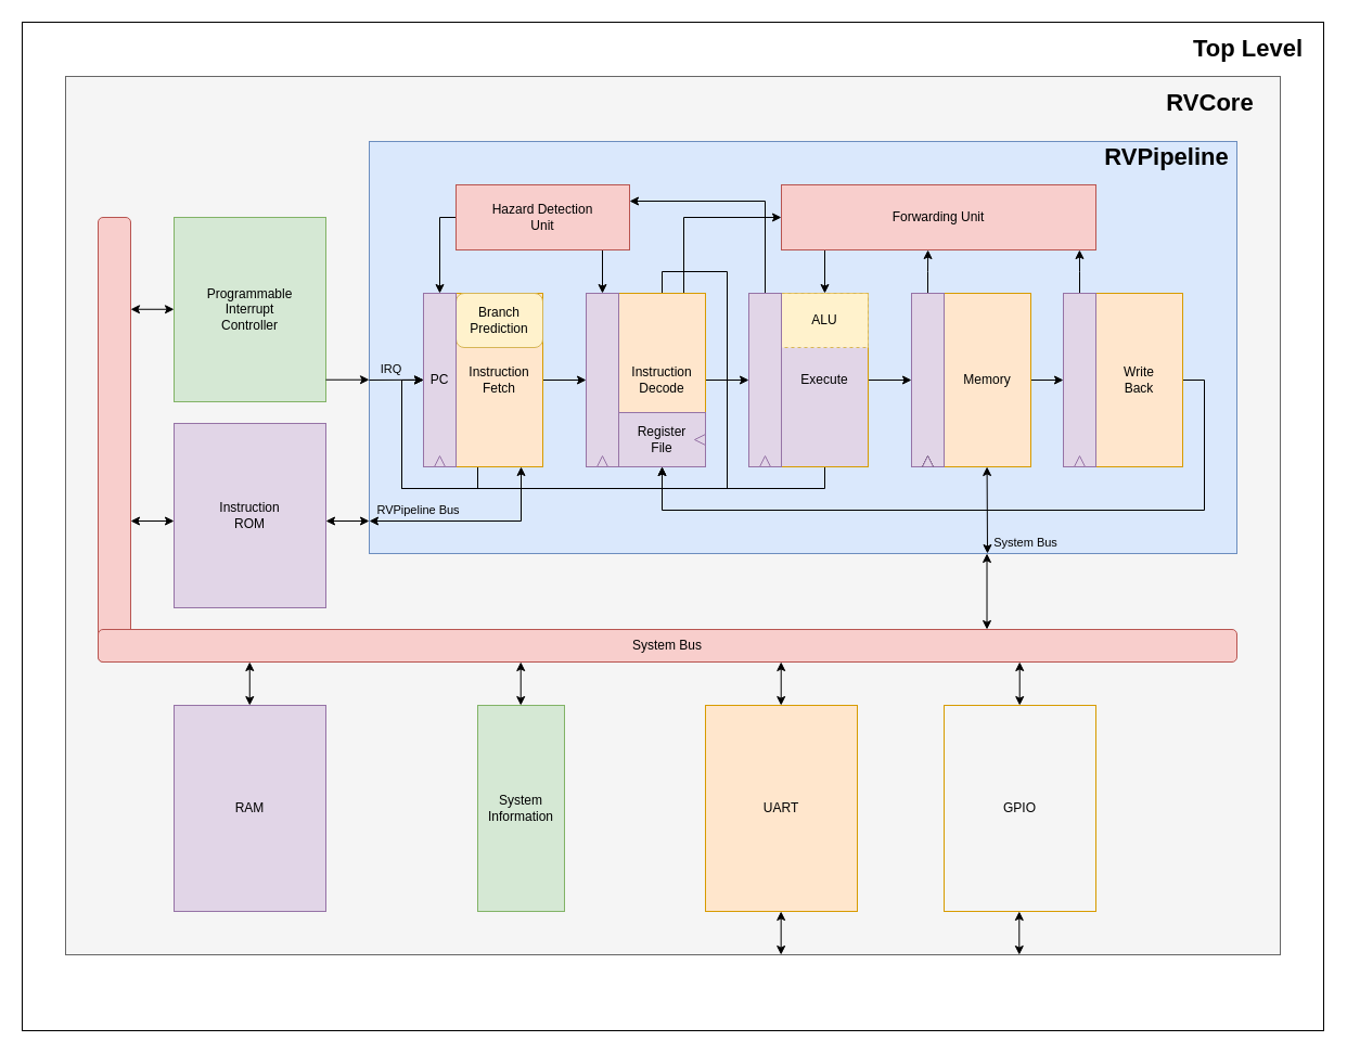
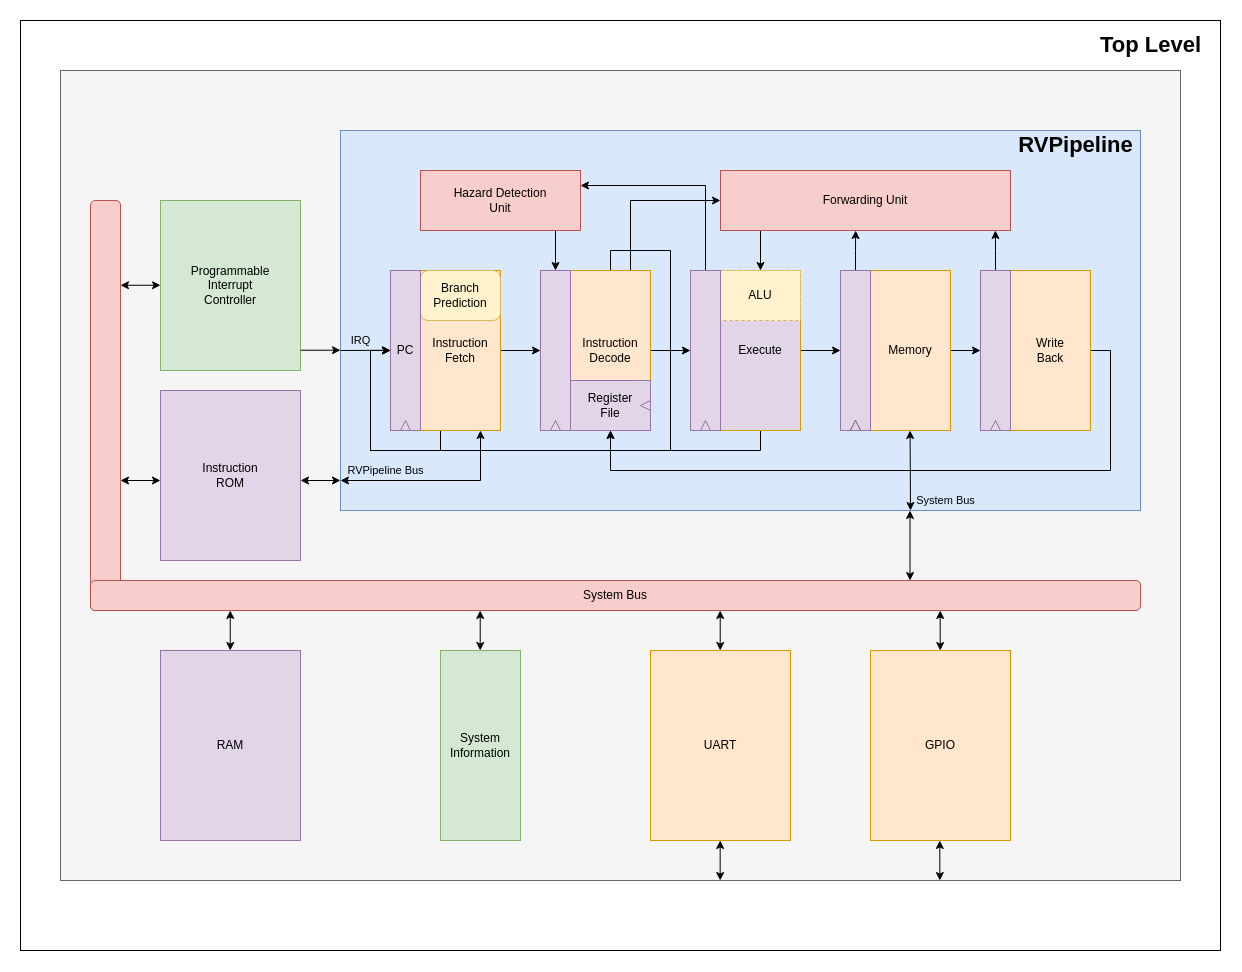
  <mxCell id="0" />
  <mxCell id="1" parent="0" />
  <mxCell id="2" value="" style="rounded=0;whiteSpace=wrap;html=1;" parent="1" vertex="1"><mxGeometry x="20" y="20" width="1200" height="930" as="geometry" /></mxCell>
  <mxCell id="3" value="" style="rounded=0;whiteSpace=wrap;html=1;fillColor=#f5f5f5;strokeColor=#666666;fontColor=#333333;" parent="1" vertex="1"><mxGeometry x="60" y="70" width="1120" height="810" as="geometry" /></mxCell>
  <mxCell id="4" value="" style="rounded=0;whiteSpace=wrap;html=1;fillColor=#dae8fc;strokeColor=#6c8ebf;" parent="1" vertex="1"><mxGeometry x="340" y="130" width="800" height="380" as="geometry" /></mxCell>
  <mxCell id="5" style="edgeStyle=orthogonalEdgeStyle;rounded=0;orthogonalLoop=1;jettySize=auto;html=1;exitX=1;exitY=0.5;exitDx=0;exitDy=0;entryX=0;entryY=0.5;entryDx=0;entryDy=0;" parent="1" source="7" target="19" edge="1"><mxGeometry relative="1" as="geometry" /></mxCell>
  <mxCell id="6" style="edgeStyle=orthogonalEdgeStyle;rounded=0;orthogonalLoop=1;jettySize=auto;html=1;exitX=0.25;exitY=1;exitDx=0;exitDy=0;entryX=0;entryY=0.5;entryDx=0;entryDy=0;" parent="1" source="7" target="66" edge="1"><mxGeometry relative="1" as="geometry"><Array as="points"><mxPoint x="440" y="450" /><mxPoint x="370" y="450" /><mxPoint x="370" y="350" /></Array></mxGeometry></mxCell>
  <mxCell id="7" value="Instruction&lt;br&gt;Fetch" style="rounded=0;whiteSpace=wrap;html=1;fillColor=#ffe6cc;strokeColor=#d79b00;" parent="1" vertex="1"><mxGeometry x="420" y="270" width="80" height="160" as="geometry" /></mxCell>
  <mxCell id="8" style="edgeStyle=orthogonalEdgeStyle;rounded=0;orthogonalLoop=1;jettySize=auto;html=1;exitX=1;exitY=0.5;exitDx=0;exitDy=0;entryX=0;entryY=0.5;entryDx=0;entryDy=0;" parent="1" source="11" target="68" edge="1"><mxGeometry relative="1" as="geometry" /></mxCell>
  <mxCell id="9" style="edgeStyle=orthogonalEdgeStyle;rounded=0;orthogonalLoop=1;jettySize=auto;html=1;exitX=0.75;exitY=0;exitDx=0;exitDy=0;entryX=0;entryY=0.5;entryDx=0;entryDy=0;" parent="1" source="11" target="34" edge="1"><mxGeometry relative="1" as="geometry"><Array as="points"><mxPoint x="630" y="200" /></Array></mxGeometry></mxCell>
  <mxCell id="10" style="edgeStyle=orthogonalEdgeStyle;rounded=0;orthogonalLoop=1;jettySize=auto;html=1;exitX=0.5;exitY=0;exitDx=0;exitDy=0;" parent="1" source="11" target="29" edge="1"><mxGeometry relative="1" as="geometry" /></mxCell>
  <mxCell id="11" value="Instruction&lt;br&gt;Decode" style="rounded=0;whiteSpace=wrap;html=1;fillColor=#ffe6cc;strokeColor=#d79b00;" parent="1" vertex="1"><mxGeometry x="570" y="270" width="80" height="160" as="geometry" /></mxCell>
  <mxCell id="12" style="edgeStyle=orthogonalEdgeStyle;rounded=0;orthogonalLoop=1;jettySize=auto;html=1;exitX=1;exitY=0.5;exitDx=0;exitDy=0;entryX=0;entryY=0.5;entryDx=0;entryDy=0;" parent="1" source="14" target="23" edge="1"><mxGeometry relative="1" as="geometry" /></mxCell>
  <mxCell id="13" style="edgeStyle=orthogonalEdgeStyle;rounded=0;orthogonalLoop=1;jettySize=auto;html=1;exitX=0.5;exitY=1;exitDx=0;exitDy=0;entryX=0;entryY=0.5;entryDx=0;entryDy=0;" parent="1" source="14" target="66" edge="1"><mxGeometry relative="1" as="geometry"><Array as="points"><mxPoint x="760" y="450" /><mxPoint x="370" y="450" /><mxPoint x="370" y="350" /></Array></mxGeometry></mxCell>
  <mxCell id="14" value="Execute" style="rounded=0;whiteSpace=wrap;html=1;fillColor=#e1d5e7;strokeColor=#d79b00;" parent="1" vertex="1"><mxGeometry x="720" y="270" width="80" height="160" as="geometry" /></mxCell>
  <mxCell id="15" style="edgeStyle=orthogonalEdgeStyle;rounded=0;orthogonalLoop=1;jettySize=auto;html=1;exitX=1;exitY=0.5;exitDx=0;exitDy=0;" parent="1" source="16" target="26" edge="1"><mxGeometry relative="1" as="geometry" /></mxCell>
  <mxCell id="16" value="Memory" style="rounded=0;whiteSpace=wrap;html=1;fillColor=#ffe6cc;strokeColor=#d79b00;" parent="1" vertex="1"><mxGeometry x="870" y="270" width="80" height="160" as="geometry" /></mxCell>
  <mxCell id="17" style="edgeStyle=orthogonalEdgeStyle;rounded=0;orthogonalLoop=1;jettySize=auto;html=1;exitX=1;exitY=0.5;exitDx=0;exitDy=0;entryX=0.5;entryY=1;entryDx=0;entryDy=0;" parent="1" source="18" target="29" edge="1"><mxGeometry relative="1" as="geometry"><Array as="points"><mxPoint x="1110" y="350" /><mxPoint x="1110" y="470" /><mxPoint x="610" y="470" /></Array></mxGeometry></mxCell>
  <mxCell id="18" value="Write&lt;br&gt;Back" style="rounded=0;whiteSpace=wrap;html=1;fillColor=#ffe6cc;strokeColor=#d79b00;" parent="1" vertex="1"><mxGeometry x="1010" y="270" width="80" height="160" as="geometry" /></mxCell>
  <mxCell id="19" value="" style="rounded=0;whiteSpace=wrap;html=1;fillColor=#e1d5e7;strokeColor=#9673a6;" parent="1" vertex="1"><mxGeometry x="540" y="270" width="30" height="160" as="geometry" /></mxCell>
  <mxCell id="20" value="" style="triangle;whiteSpace=wrap;html=1;rotation=-90;fillColor=#e1d5e7;strokeColor=#9673a6;" parent="1" vertex="1"><mxGeometry x="550" y="420" width="10" height="10" as="geometry" /></mxCell>
  <mxCell id="21" style="edgeStyle=orthogonalEdgeStyle;rounded=0;orthogonalLoop=1;jettySize=auto;html=1;exitX=0.5;exitY=0;exitDx=0;exitDy=0;entryX=1;entryY=0.25;entryDx=0;entryDy=0;" parent="1" source="68" target="37" edge="1"><mxGeometry relative="1" as="geometry" /></mxCell>
  <mxCell id="22" style="edgeStyle=orthogonalEdgeStyle;rounded=0;orthogonalLoop=1;jettySize=auto;html=1;exitX=0.5;exitY=0;exitDx=0;exitDy=0;entryX=0.466;entryY=1;entryDx=0;entryDy=0;entryPerimeter=0;" parent="1" source="23" target="34" edge="1"><mxGeometry relative="1" as="geometry" /></mxCell>
  <mxCell id="23" value="" style="rounded=0;whiteSpace=wrap;html=1;fillColor=#e1d5e7;strokeColor=#9673a6;" parent="1" vertex="1"><mxGeometry x="840" y="270" width="30" height="160" as="geometry" /></mxCell>
  <mxCell id="24" value="" style="triangle;whiteSpace=wrap;html=1;rotation=-90;" parent="1" vertex="1"><mxGeometry x="850" y="420" width="10" height="10" as="geometry" /></mxCell>
  <mxCell id="25" style="edgeStyle=orthogonalEdgeStyle;rounded=0;orthogonalLoop=1;jettySize=auto;html=1;exitX=0.5;exitY=0;exitDx=0;exitDy=0;entryX=0.948;entryY=1;entryDx=0;entryDy=0;entryPerimeter=0;" parent="1" source="26" target="34" edge="1"><mxGeometry relative="1" as="geometry" /></mxCell>
  <mxCell id="26" value="" style="rounded=0;whiteSpace=wrap;html=1;fillColor=#e1d5e7;strokeColor=#9673a6;" parent="1" vertex="1"><mxGeometry x="980" y="270" width="30" height="160" as="geometry" /></mxCell>
  <mxCell id="27" value="" style="triangle;whiteSpace=wrap;html=1;rotation=-90;fillColor=#e1d5e7;strokeColor=#9673a6;" parent="1" vertex="1"><mxGeometry x="990" y="420" width="10" height="10" as="geometry" /></mxCell>
  <mxCell id="28" value="Branch&lt;br&gt;Prediction" style="whiteSpace=wrap;html=1;fillColor=#fff2cc;strokeColor=#d6b656;rounded=1;" parent="1" vertex="1"><mxGeometry x="420" y="270" width="80" height="50" as="geometry" /></mxCell>
  <mxCell id="29" value="Register&lt;br&gt;File" style="rounded=0;whiteSpace=wrap;html=1;fillColor=#e1d5e7;strokeColor=#9673a6;" parent="1" vertex="1"><mxGeometry x="570" y="380" width="80" height="50" as="geometry" /></mxCell>
  <mxCell id="30" value="" style="triangle;whiteSpace=wrap;html=1;rotation=-180;fillColor=#e1d5e7;strokeColor=#9673a6;" parent="1" vertex="1"><mxGeometry x="640" y="400" width="10" height="10" as="geometry" /></mxCell>
  <mxCell id="31" value="ALU" style="rounded=0;whiteSpace=wrap;html=1;fillColor=#fff2cc;strokeColor=#d6b656;dashed=1;" parent="1" vertex="1"><mxGeometry x="720" y="270" width="80" height="50" as="geometry" /></mxCell>
  <mxCell id="32" value="" style="triangle;whiteSpace=wrap;html=1;rotation=-90;fillColor=#e1d5e7;strokeColor=#9673a6;" parent="1" vertex="1"><mxGeometry x="850" y="420" width="10" height="10" as="geometry" /></mxCell>
  <mxCell id="33" style="edgeStyle=orthogonalEdgeStyle;rounded=0;orthogonalLoop=1;jettySize=auto;html=1;exitX=0.25;exitY=1;exitDx=0;exitDy=0;entryX=0.5;entryY=0;entryDx=0;entryDy=0;" parent="1" source="34" target="31" edge="1"><mxGeometry relative="1" as="geometry"><Array as="points"><mxPoint x="760" y="230" /></Array></mxGeometry></mxCell>
  <mxCell id="34" value="Forwarding Unit" style="rounded=0;whiteSpace=wrap;html=1;fillColor=#f8cecc;strokeColor=#b85450;" parent="1" vertex="1"><mxGeometry x="720" y="170" width="290" height="60" as="geometry" /></mxCell>
- <mxCell id="35" style="edgeStyle=orthogonalEdgeStyle;rounded=0;orthogonalLoop=1;jettySize=auto;html=1;exitX=0;exitY=0.5;exitDx=0;exitDy=0;entryX=0.5;entryY=0;entryDx=0;entryDy=0;" parent="1" source="37" target="66" edge="1"><mxGeometry relative="1" as="geometry"><Array as="points"><mxPoint x="405" y="200" /></Array></mxGeometry></mxCell>
  <mxCell id="36" style="edgeStyle=orthogonalEdgeStyle;rounded=0;orthogonalLoop=1;jettySize=auto;html=1;exitX=0.75;exitY=1;exitDx=0;exitDy=0;entryX=0.5;entryY=0;entryDx=0;entryDy=0;" parent="1" source="37" target="19" edge="1"><mxGeometry relative="1" as="geometry"><Array as="points"><mxPoint x="555" y="230" /></Array></mxGeometry></mxCell>
  <mxCell id="37" value="Hazard Detection&lt;br&gt;Unit" style="rounded=0;whiteSpace=wrap;html=1;fillColor=#f8cecc;strokeColor=#b85450;" parent="1" vertex="1"><mxGeometry x="420" y="170" width="160" height="60" as="geometry" /></mxCell>
  <mxCell id="38" value="" style="endArrow=classic;startArrow=classic;html=1;" parent="1" edge="1"><mxGeometry width="50" height="50" relative="1" as="geometry"><mxPoint x="910" y="510" as="sourcePoint" /><mxPoint x="909.58" y="430" as="targetPoint" /></mxGeometry></mxCell>
  <mxCell id="39" value="RVPipeline" style="text;html=1;align=center;verticalAlign=middle;resizable=0;points=[];autosize=1;fontStyle=1;fontSize=22;" parent="1" vertex="1"><mxGeometry x="1010" y="130" width="130" height="30" as="geometry" /></mxCell>
  <mxCell id="40" value="" style="endArrow=classic;html=1;fontSize=22;" parent="1" edge="1"><mxGeometry width="50" height="50" relative="1" as="geometry"><mxPoint x="340" y="350" as="sourcePoint" /><mxPoint x="390" y="349.76" as="targetPoint" /></mxGeometry></mxCell>
  <mxCell id="41" value="&lt;font style=&quot;font-size: 11px&quot;&gt;RVPipeline Bus&lt;/font&gt;" style="text;html=1;align=center;verticalAlign=middle;resizable=0;points=[];autosize=1;fontSize=11;" parent="1" vertex="1"><mxGeometry x="340" y="460" width="90" height="20" as="geometry" /></mxCell>
  <mxCell id="42" value="&lt;font style=&quot;font-size: 11px&quot;&gt;System Bus&lt;/font&gt;" style="text;html=1;align=center;verticalAlign=middle;resizable=0;points=[];autosize=1;fontSize=11;" parent="1" vertex="1"><mxGeometry x="910" y="490" width="70" height="20" as="geometry" /></mxCell>
  <mxCell id="43" value="&lt;font style=&quot;font-size: 11px;&quot;&gt;IRQ&lt;/font&gt;" style="text;html=1;align=center;verticalAlign=middle;resizable=0;points=[];autosize=1;fontSize=11;" parent="1" vertex="1"><mxGeometry x="340" y="330" width="40" height="20" as="geometry" /></mxCell>
  <mxCell id="44" value="" style="endArrow=classic;startArrow=classic;html=1;" parent="1" edge="1"><mxGeometry width="50" height="50" relative="1" as="geometry"><mxPoint x="300" y="480" as="sourcePoint" /><mxPoint x="340" y="480" as="targetPoint" /></mxGeometry></mxCell>
  <mxCell id="45" value="Programmable&lt;br&gt;Interrupt&lt;br&gt;Controller" style="rounded=0;whiteSpace=wrap;html=1;fillColor=#d5e8d4;strokeColor=#82b366;" parent="1" vertex="1"><mxGeometry x="160" y="200" width="140" height="170" as="geometry" /></mxCell>
  <mxCell id="46" value="" style="endArrow=classic;html=1;" parent="1" edge="1"><mxGeometry width="50" height="50" relative="1" as="geometry"><mxPoint x="300" y="349.72" as="sourcePoint" /><mxPoint x="340" y="349.72" as="targetPoint" /></mxGeometry></mxCell>
  <mxCell id="47" value="Instruction&lt;br&gt;ROM" style="rounded=0;whiteSpace=wrap;html=1;fillColor=#e1d5e7;strokeColor=#9673a6;" parent="1" vertex="1"><mxGeometry x="160" y="390" width="140" height="170" as="geometry" /></mxCell>
  <mxCell id="48" value="" style="endArrow=classic;html=1;" parent="1" edge="1"><mxGeometry width="50" height="50" relative="1" as="geometry"><mxPoint x="480" y="480" as="sourcePoint" /><mxPoint x="480" y="430" as="targetPoint" /></mxGeometry></mxCell>
  <mxCell id="49" value="" style="endArrow=classic;html=1;" parent="1" edge="1"><mxGeometry width="50" height="50" relative="1" as="geometry"><mxPoint x="480" y="480" as="sourcePoint" /><mxPoint x="340" y="480" as="targetPoint" /></mxGeometry></mxCell>
  <mxCell id="50" value="" style="rounded=1;whiteSpace=wrap;html=1;fillColor=#f8cecc;strokeColor=#b85450;" parent="1" vertex="1"><mxGeometry x="90" y="200" width="30" height="410" as="geometry" /></mxCell>
  <mxCell id="51" value="System Bus" style="rounded=1;whiteSpace=wrap;html=1;fillColor=#f8cecc;strokeColor=#b85450;" parent="1" vertex="1"><mxGeometry x="90" y="580" width="1050" height="30" as="geometry" /></mxCell>
  <mxCell id="52" value="" style="endArrow=classic;startArrow=classic;html=1;" parent="1" edge="1"><mxGeometry width="50" height="50" relative="1" as="geometry"><mxPoint x="120" y="480" as="sourcePoint" /><mxPoint x="160" y="480" as="targetPoint" /></mxGeometry></mxCell>
  <mxCell id="53" value="" style="endArrow=classic;startArrow=classic;html=1;" parent="1" edge="1"><mxGeometry width="50" height="50" relative="1" as="geometry"><mxPoint x="120" y="284.76" as="sourcePoint" /><mxPoint x="160" y="284.76" as="targetPoint" /></mxGeometry></mxCell>
  <mxCell id="54" value="" style="endArrow=classic;startArrow=classic;html=1;" parent="1" edge="1"><mxGeometry width="50" height="50" relative="1" as="geometry"><mxPoint x="909.52" y="580" as="sourcePoint" /><mxPoint x="909.52" y="510" as="targetPoint" /></mxGeometry></mxCell>
  <mxCell id="55" value="RAM" style="rounded=0;whiteSpace=wrap;html=1;fillColor=#e1d5e7;strokeColor=#9673a6;" parent="1" vertex="1"><mxGeometry x="160" y="650" width="140" height="190" as="geometry" /></mxCell>
  <mxCell id="56" value="" style="endArrow=classic;startArrow=classic;html=1;" parent="1" edge="1"><mxGeometry width="50" height="50" relative="1" as="geometry"><mxPoint x="229.76" y="650" as="sourcePoint" /><mxPoint x="229.76" y="610" as="targetPoint" /></mxGeometry></mxCell>
  <mxCell id="57" value="UART" style="rounded=0;whiteSpace=wrap;html=1;fillColor=#ffe6cc;strokeColor=#d79b00;" parent="1" vertex="1"><mxGeometry x="650" y="650" width="140" height="190" as="geometry" /></mxCell>
  <mxCell id="58" value="System&lt;br&gt;Information" style="rounded=0;whiteSpace=wrap;html=1;fillColor=#d5e8d4;strokeColor=#82b366;" parent="1" vertex="1"><mxGeometry x="440" y="650" width="80" height="190" as="geometry" /></mxCell>
  <mxCell id="59" value="" style="endArrow=classic;startArrow=classic;html=1;" parent="1" edge="1"><mxGeometry width="50" height="50" relative="1" as="geometry"><mxPoint x="479.71" y="650" as="sourcePoint" /><mxPoint x="479.71" y="610" as="targetPoint" /></mxGeometry></mxCell>
  <mxCell id="60" value="" style="endArrow=classic;startArrow=classic;html=1;" parent="1" edge="1"><mxGeometry width="50" height="50" relative="1" as="geometry"><mxPoint x="719.71" y="650" as="sourcePoint" /><mxPoint x="719.71" y="610" as="targetPoint" /></mxGeometry></mxCell>
- <mxCell id="61" value="GPIO" style="rounded=0;whiteSpace=wrap;html=1;fillColor=#f5f5f5;strokeColor=#d79b00;" parent="1" vertex="1"><mxGeometry x="870" y="650" width="140" height="190" as="geometry" /></mxCell>
+ <mxCell id="61" value="GPIO" style="rounded=0;whiteSpace=wrap;html=1;fillColor=#ffe6cc;strokeColor=#d79b00;" parent="1" vertex="1"><mxGeometry x="870" y="650" width="140" height="190" as="geometry" /></mxCell>
  <mxCell id="62" value="" style="endArrow=classic;startArrow=classic;html=1;" parent="1" edge="1"><mxGeometry width="50" height="50" relative="1" as="geometry"><mxPoint x="939.71" y="650" as="sourcePoint" /><mxPoint x="939.71" y="610" as="targetPoint" /></mxGeometry></mxCell>
  <mxCell id="63" value="" style="endArrow=classic;startArrow=classic;html=1;" parent="1" edge="1"><mxGeometry width="50" height="50" relative="1" as="geometry"><mxPoint x="719.66" y="880" as="sourcePoint" /><mxPoint x="719.66" y="840" as="targetPoint" /></mxGeometry></mxCell>
  <mxCell id="64" value="" style="endArrow=classic;startArrow=classic;html=1;" parent="1" edge="1"><mxGeometry width="50" height="50" relative="1" as="geometry"><mxPoint x="939.31" y="880" as="sourcePoint" /><mxPoint x="939.31" y="840" as="targetPoint" /></mxGeometry></mxCell>
- <mxCell id="65" value="RVCore" style="text;html=1;align=center;verticalAlign=middle;resizable=0;points=[];autosize=1;fontStyle=1;fontSize=22;" parent="1" vertex="1"><mxGeometry x="1065" y="80" width="100" height="30" as="geometry" /></mxCell>
  <mxCell id="66" value="PC" style="rounded=0;whiteSpace=wrap;html=1;fillColor=#e1d5e7;strokeColor=#9673a6;" parent="1" vertex="1"><mxGeometry x="390" y="270" width="30" height="160" as="geometry" /></mxCell>
  <mxCell id="67" value="" style="triangle;whiteSpace=wrap;html=1;rotation=-90;fillColor=#e1d5e7;strokeColor=#9673a6;" parent="1" vertex="1"><mxGeometry x="400" y="420" width="10" height="10" as="geometry" /></mxCell>
  <mxCell id="68" value="" style="rounded=0;whiteSpace=wrap;html=1;fillColor=#e1d5e7;strokeColor=#9673a6;" parent="1" vertex="1"><mxGeometry x="690" y="270" width="30" height="160" as="geometry" /></mxCell>
  <mxCell id="69" value="" style="triangle;whiteSpace=wrap;html=1;rotation=-90;fillColor=#e1d5e7;strokeColor=#9673a6;" parent="1" vertex="1"><mxGeometry x="700" y="420" width="10" height="10" as="geometry" /></mxCell>
  <mxCell id="70" value="Top Level" style="text;html=1;align=center;verticalAlign=middle;resizable=0;points=[];autosize=1;fontStyle=1;fontSize=22;" parent="1" vertex="1"><mxGeometry x="1090" y="30" width="120" height="30" as="geometry" /></mxCell>
